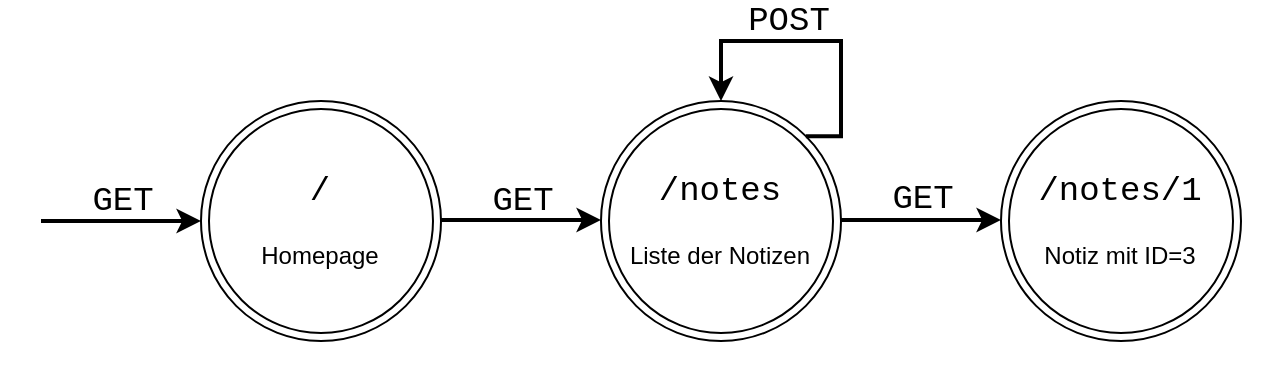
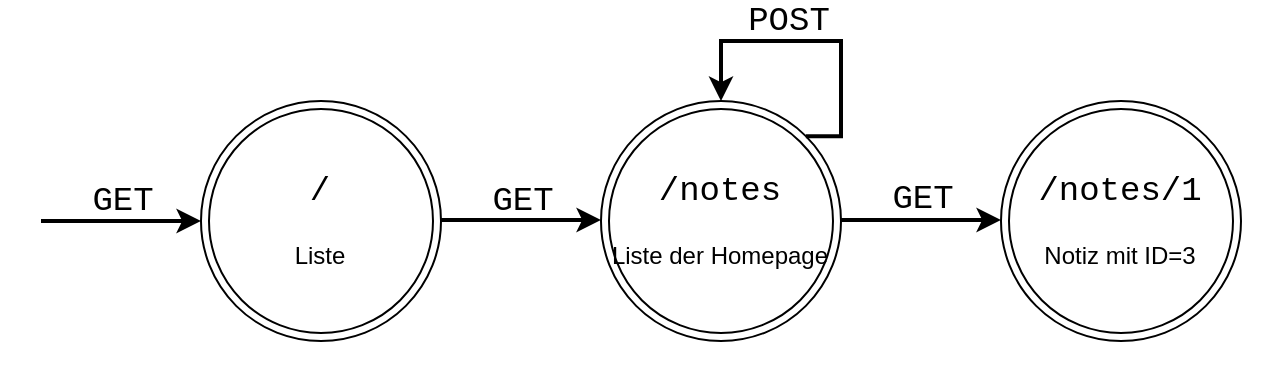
  <mxCell id="0" />
  <mxCell id="1" parent="0" />
- <mxCell id="2" value="&lt;span&gt;&lt;font face=&quot;Courier New&quot; style=&quot;font-size: 17px&quot;&gt;/&lt;/font&gt;&lt;/span&gt;&lt;br&gt;&lt;span&gt;&lt;br&gt;Homepage&lt;/span&gt;" style="ellipse;shape=doubleEllipse;whiteSpace=wrap;html=1;aspect=fixed;" vertex="1" parent="1"><mxGeometry x="100" y="50" width="120" height="120" as="geometry" /></mxCell>
- <mxCell id="3" value="&lt;font&gt;&lt;span&gt;&lt;font face=&quot;Courier New&quot; style=&quot;font-size: 17px&quot;&gt;/notes&lt;/font&gt;&lt;/span&gt;&lt;br&gt;&lt;span style=&quot;font-size: 12px&quot;&gt;&lt;br&gt;Liste der Notizen&lt;/span&gt;&lt;/font&gt;" style="ellipse;shape=doubleEllipse;whiteSpace=wrap;html=1;aspect=fixed;" vertex="1" parent="1"><mxGeometry x="300" y="50" width="120" height="120" as="geometry" /></mxCell>
+ <mxCell id="2" value="&lt;span&gt;&lt;font face=&quot;Courier New&quot; style=&quot;font-size: 17px&quot;&gt;/&lt;/font&gt;&lt;/span&gt;&lt;br&gt;&lt;span&gt;&lt;br&gt;Liste&lt;/span&gt;" style="ellipse;shape=doubleEllipse;whiteSpace=wrap;html=1;aspect=fixed;" vertex="1" parent="1"><mxGeometry x="100" y="50" width="120" height="120" as="geometry" /></mxCell>
+ <mxCell id="3" value="&lt;font&gt;&lt;span&gt;&lt;font face=&quot;Courier New&quot; style=&quot;font-size: 17px&quot;&gt;/notes&lt;/font&gt;&lt;/span&gt;&lt;br&gt;&lt;span style=&quot;font-size: 12px&quot;&gt;&lt;br&gt;Liste der Homepage&lt;/span&gt;&lt;/font&gt;" style="ellipse;shape=doubleEllipse;whiteSpace=wrap;html=1;aspect=fixed;" vertex="1" parent="1"><mxGeometry x="300" y="50" width="120" height="120" as="geometry" /></mxCell>
  <mxCell id="4" value="&lt;span&gt;&lt;font face=&quot;Courier New&quot; style=&quot;font-size: 17px&quot;&gt;/notes/1&lt;/font&gt;&lt;/span&gt;&lt;br&gt;&lt;span&gt;&lt;br&gt;Notiz mit ID=3&lt;/span&gt;" style="ellipse;shape=doubleEllipse;whiteSpace=wrap;html=1;aspect=fixed;" vertex="1" parent="1"><mxGeometry x="500" y="50" width="120" height="120" as="geometry" /></mxCell>
  <mxCell id="5" value="" style="endArrow=classic;html=1;entryX=0;entryY=0.5;entryDx=0;entryDy=0;strokeWidth=2;" edge="1" parent="1" target="2"><mxGeometry width="50" height="50" relative="1" as="geometry"><mxPoint x="20" y="110" as="sourcePoint" /><mxPoint x="30" y="120" as="targetPoint" /></mxGeometry></mxCell>
  <mxCell id="6" value="&lt;font style=&quot;font-size: 17px&quot; face=&quot;Courier New&quot;&gt;GET&lt;/font&gt;" style="edgeLabel;html=1;align=center;verticalAlign=middle;resizable=0;points=[];labelBackgroundColor=none;" vertex="1" connectable="0" parent="5"><mxGeometry x="-0.389" y="1" relative="1" as="geometry"><mxPoint x="16" y="-9" as="offset" /></mxGeometry></mxCell>
  <mxCell id="7" value="" style="endArrow=classic;html=1;entryX=0;entryY=0.5;entryDx=0;entryDy=0;strokeWidth=2;" edge="1" parent="1"><mxGeometry width="50" height="50" relative="1" as="geometry"><mxPoint x="220" y="109.5" as="sourcePoint" /><mxPoint x="300" y="109.5" as="targetPoint" /></mxGeometry></mxCell>
  <mxCell id="8" value="&lt;font style=&quot;font-size: 17px&quot; face=&quot;Courier New&quot;&gt;GET&lt;/font&gt;" style="edgeLabel;html=1;align=center;verticalAlign=middle;resizable=0;points=[];labelBackgroundColor=none;" vertex="1" connectable="0" parent="7"><mxGeometry x="-0.389" y="1" relative="1" as="geometry"><mxPoint x="16" y="-8.5" as="offset" /></mxGeometry></mxCell>
  <mxCell id="9" style="edgeStyle=orthogonalEdgeStyle;rounded=0;orthogonalLoop=1;jettySize=auto;html=1;exitX=1;exitY=0;exitDx=0;exitDy=0;entryX=0.5;entryY=0;entryDx=0;entryDy=0;startArrow=none;startFill=0;strokeWidth=2;" edge="1" parent="1" source="3" target="3"><mxGeometry relative="1" as="geometry"><Array as="points"><mxPoint x="420" y="68" /><mxPoint x="420" y="20" /><mxPoint x="360" y="20" /></Array></mxGeometry></mxCell>
  <mxCell id="10" value="&lt;font style=&quot;font-size: 17px&quot; face=&quot;Courier New&quot;&gt;POST&lt;/font&gt;" style="edgeLabel;html=1;align=center;verticalAlign=middle;resizable=0;points=[];labelBackgroundColor=none;" vertex="1" connectable="0" parent="9"><mxGeometry x="0.077" y="-2" relative="1" as="geometry"><mxPoint x="-8.17" y="-8" as="offset" /></mxGeometry></mxCell>
  <mxCell id="11" value="" style="endArrow=classic;html=1;entryX=0;entryY=0.5;entryDx=0;entryDy=0;strokeWidth=2;" edge="1" parent="1"><mxGeometry width="50" height="50" relative="1" as="geometry"><mxPoint x="420" y="109.5" as="sourcePoint" /><mxPoint x="500" y="109.5" as="targetPoint" /></mxGeometry></mxCell>
  <mxCell id="12" value="&lt;font style=&quot;font-size: 17px&quot; face=&quot;Courier New&quot;&gt;GET&lt;/font&gt;" style="edgeLabel;html=1;align=center;verticalAlign=middle;resizable=0;points=[];labelBackgroundColor=none;" vertex="1" connectable="0" parent="11"><mxGeometry x="-0.389" y="1" relative="1" as="geometry"><mxPoint x="16" y="-9" as="offset" /></mxGeometry></mxCell>
